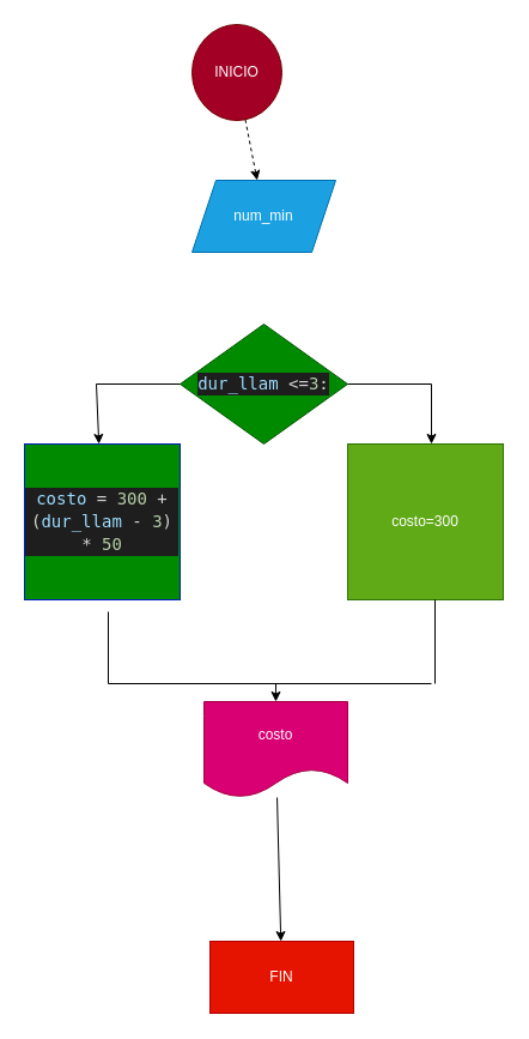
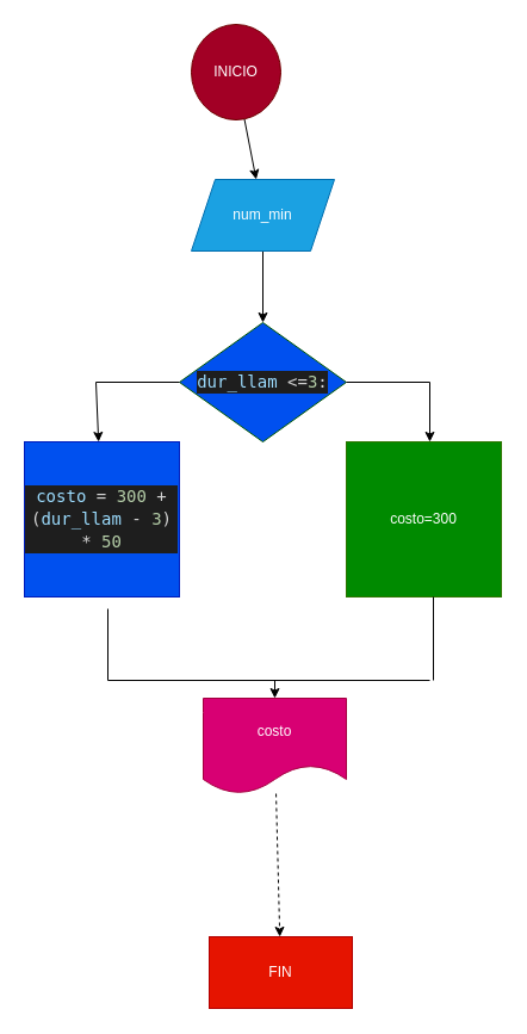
  <mxCell id="0" />
  <mxCell id="1" parent="0" />
- <mxCell id="2" value="" style="edgeStyle=none;html=1;dashed=1;" edge="1" parent="1" source="3" target="5"><mxGeometry relative="1" as="geometry" /></mxCell>
+ <mxCell id="2" value="" style="edgeStyle=none;html=1;" edge="1" parent="1" source="3" target="5"><mxGeometry relative="1" as="geometry" /></mxCell>
  <mxCell id="3" value="INICIO" style="ellipse;whiteSpace=wrap;html=1;fillColor=#a20025;fontColor=#ffffff;strokeColor=#6F0000;" vertex="1" parent="1"><mxGeometry x="160" y="20" width="75" height="80" as="geometry" /></mxCell>
+ <mxCell id="4" value="" style="edgeStyle=none;html=1;" edge="1" parent="1" source="5" target="6"><mxGeometry relative="1" as="geometry" /></mxCell>
  <mxCell id="5" value="num_min" style="shape=parallelogram;perimeter=parallelogramPerimeter;whiteSpace=wrap;html=1;fixedSize=1;fillColor=#1ba1e2;strokeColor=#006EAF;fontColor=#ffffff;" vertex="1" parent="1"><mxGeometry x="160" y="150" width="120" height="60" as="geometry" /></mxCell>
- <mxCell id="6" value="&lt;div style=&quot;color: rgb(212, 212, 212); background-color: rgb(30, 30, 30); font-family: &amp;quot;Droid Sans Mono&amp;quot;, &amp;quot;monospace&amp;quot;, monospace; font-size: 14px; line-height: 19px;&quot;&gt;&lt;span style=&quot;color: #9cdcfe;&quot;&gt;dur_llam&lt;/span&gt;  &amp;lt;=&lt;span style=&quot;color: #b5cea8;&quot;&gt;3&lt;/span&gt;:&lt;/div&gt;" style="rhombus;whiteSpace=wrap;html=1;fillColor=#008a00;fontColor=#ffffff;strokeColor=#005700;" vertex="1" parent="1"><mxGeometry x="150" y="270" width="140" height="100" as="geometry" /></mxCell>
+ <mxCell id="6" value="&lt;div style=&quot;color: rgb(212, 212, 212); background-color: rgb(30, 30, 30); font-family: &amp;quot;Droid Sans Mono&amp;quot;, &amp;quot;monospace&amp;quot;, monospace; font-size: 14px; line-height: 19px;&quot;&gt;&lt;span style=&quot;color: #9cdcfe;&quot;&gt;dur_llam&lt;/span&gt;  &amp;lt;=&lt;span style=&quot;color: #b5cea8;&quot;&gt;3&lt;/span&gt;:&lt;/div&gt;" style="rhombus;whiteSpace=wrap;html=1;fillColor=#0050ef;fontColor=#ffffff;strokeColor=#005700;" vertex="1" parent="1"><mxGeometry x="150" y="270" width="140" height="100" as="geometry" /></mxCell>
  <mxCell id="7" value="" style="endArrow=none;html=1;" edge="1" parent="1"><mxGeometry width="50" height="50" relative="1" as="geometry"><mxPoint x="80" y="320" as="sourcePoint" /><mxPoint x="150" y="320" as="targetPoint" /></mxGeometry></mxCell>
- <mxCell id="8" value="&lt;div style=&quot;color: rgb(212, 212, 212); background-color: rgb(30, 30, 30); font-family: &amp;quot;Droid Sans Mono&amp;quot;, &amp;quot;monospace&amp;quot;, monospace; font-size: 14px; line-height: 19px;&quot;&gt;&lt;div&gt;&lt;span style=&quot;color: #9cdcfe;&quot;&gt;costo&lt;/span&gt; = &lt;span style=&quot;color: #b5cea8;&quot;&gt;300&lt;/span&gt; + (&lt;span style=&quot;color: #9cdcfe;&quot;&gt;dur_llam&lt;/span&gt; - &lt;span style=&quot;color: #b5cea8;&quot;&gt;3&lt;/span&gt;) * &lt;span style=&quot;color: #b5cea8;&quot;&gt;50&lt;/span&gt;&lt;/div&gt;&lt;/div&gt;" style="whiteSpace=wrap;html=1;aspect=fixed;rotation=0;fillColor=#008a00;fontColor=#ffffff;strokeColor=#001DBC;" vertex="1" parent="1"><mxGeometry x="20" y="370" width="130" height="130" as="geometry" /></mxCell>
+ <mxCell id="8" value="&lt;div style=&quot;color: rgb(212, 212, 212); background-color: rgb(30, 30, 30); font-family: &amp;quot;Droid Sans Mono&amp;quot;, &amp;quot;monospace&amp;quot;, monospace; font-size: 14px; line-height: 19px;&quot;&gt;&lt;div&gt;&lt;span style=&quot;color: #9cdcfe;&quot;&gt;costo&lt;/span&gt; = &lt;span style=&quot;color: #b5cea8;&quot;&gt;300&lt;/span&gt; + (&lt;span style=&quot;color: #9cdcfe;&quot;&gt;dur_llam&lt;/span&gt; - &lt;span style=&quot;color: #b5cea8;&quot;&gt;3&lt;/span&gt;) * &lt;span style=&quot;color: #b5cea8;&quot;&gt;50&lt;/span&gt;&lt;/div&gt;&lt;/div&gt;" style="whiteSpace=wrap;html=1;aspect=fixed;rotation=0;fillColor=#0050ef;fontColor=#ffffff;strokeColor=#001DBC;" vertex="1" parent="1"><mxGeometry x="20" y="370" width="130" height="130" as="geometry" /></mxCell>
  <mxCell id="9" value="" style="endArrow=none;html=1;" edge="1" parent="1"><mxGeometry width="50" height="50" relative="1" as="geometry"><mxPoint x="290" y="320" as="sourcePoint" /><mxPoint x="360" y="320" as="targetPoint" /></mxGeometry></mxCell>
- <mxCell id="10" value="costo=300" style="whiteSpace=wrap;html=1;aspect=fixed;rotation=0;fillColor=#60a917;fontColor=#ffffff;strokeColor=#2D7600;" vertex="1" parent="1"><mxGeometry x="290" y="370" width="130" height="130" as="geometry" /></mxCell>
+ <mxCell id="10" value="costo=300" style="whiteSpace=wrap;html=1;aspect=fixed;rotation=0;fillColor=#008a00;fontColor=#ffffff;strokeColor=#2D7600;" vertex="1" parent="1"><mxGeometry x="290" y="370" width="130" height="130" as="geometry" /></mxCell>
  <mxCell id="11" value="" style="endArrow=none;html=1;" edge="1" parent="1"><mxGeometry width="50" height="50" relative="1" as="geometry"><mxPoint x="90" y="570" as="sourcePoint" /><mxPoint x="90" y="510" as="targetPoint" /></mxGeometry></mxCell>
  <mxCell id="12" value="" style="endArrow=none;html=1;" edge="1" parent="1"><mxGeometry width="50" height="50" relative="1" as="geometry"><mxPoint x="363" y="570" as="sourcePoint" /><mxPoint x="363" y="500" as="targetPoint" /></mxGeometry></mxCell>
  <mxCell id="13" value="" style="endArrow=classic;html=1;" edge="1" parent="1"><mxGeometry width="50" height="50" relative="1" as="geometry"><mxPoint x="90" y="570" as="sourcePoint" /><mxPoint x="90" y="570" as="targetPoint" /></mxGeometry></mxCell>
  <mxCell id="14" value="" style="endArrow=none;html=1;" edge="1" parent="1"><mxGeometry width="50" height="50" relative="1" as="geometry"><mxPoint x="90" y="570" as="sourcePoint" /><mxPoint x="360" y="570" as="targetPoint" /></mxGeometry></mxCell>
  <mxCell id="15" value="" style="endArrow=classic;html=1;" edge="1" parent="1" target="17"><mxGeometry width="50" height="50" relative="1" as="geometry"><mxPoint x="230" y="570" as="sourcePoint" /><mxPoint x="230" y="620" as="targetPoint" /></mxGeometry></mxCell>
- <mxCell id="16" value="" style="edgeStyle=none;html=1;" edge="1" parent="1" source="17" target="18"><mxGeometry relative="1" as="geometry" /></mxCell>
+ <mxCell id="16" value="" style="edgeStyle=none;html=1;dashed=1;" edge="1" parent="1" source="17" target="18"><mxGeometry relative="1" as="geometry" /></mxCell>
  <mxCell id="17" value="costo" style="shape=document;whiteSpace=wrap;html=1;boundedLbl=1;fillColor=#d80073;fontColor=#ffffff;strokeColor=#A50040;" vertex="1" parent="1"><mxGeometry x="170" y="585" width="120" height="80" as="geometry" /></mxCell>
  <mxCell id="18" value="FIN" style="rounded=0;whiteSpace=wrap;html=1;fillColor=#e51400;fontColor=#ffffff;strokeColor=#B20000;" vertex="1" parent="1"><mxGeometry x="175" y="785" width="120" height="60" as="geometry" /></mxCell>
  <mxCell id="19" value="" style="endArrow=classic;html=1;" edge="1" parent="1"><mxGeometry width="50" height="50" relative="1" as="geometry"><mxPoint x="360" y="320" as="sourcePoint" /><mxPoint x="360" y="370" as="targetPoint" /></mxGeometry></mxCell>
  <mxCell id="20" value="" style="endArrow=classic;html=1;" edge="1" parent="1" target="8"><mxGeometry width="50" height="50" relative="1" as="geometry"><mxPoint x="80" y="320" as="sourcePoint" /><mxPoint x="130" y="270" as="targetPoint" /></mxGeometry></mxCell>
